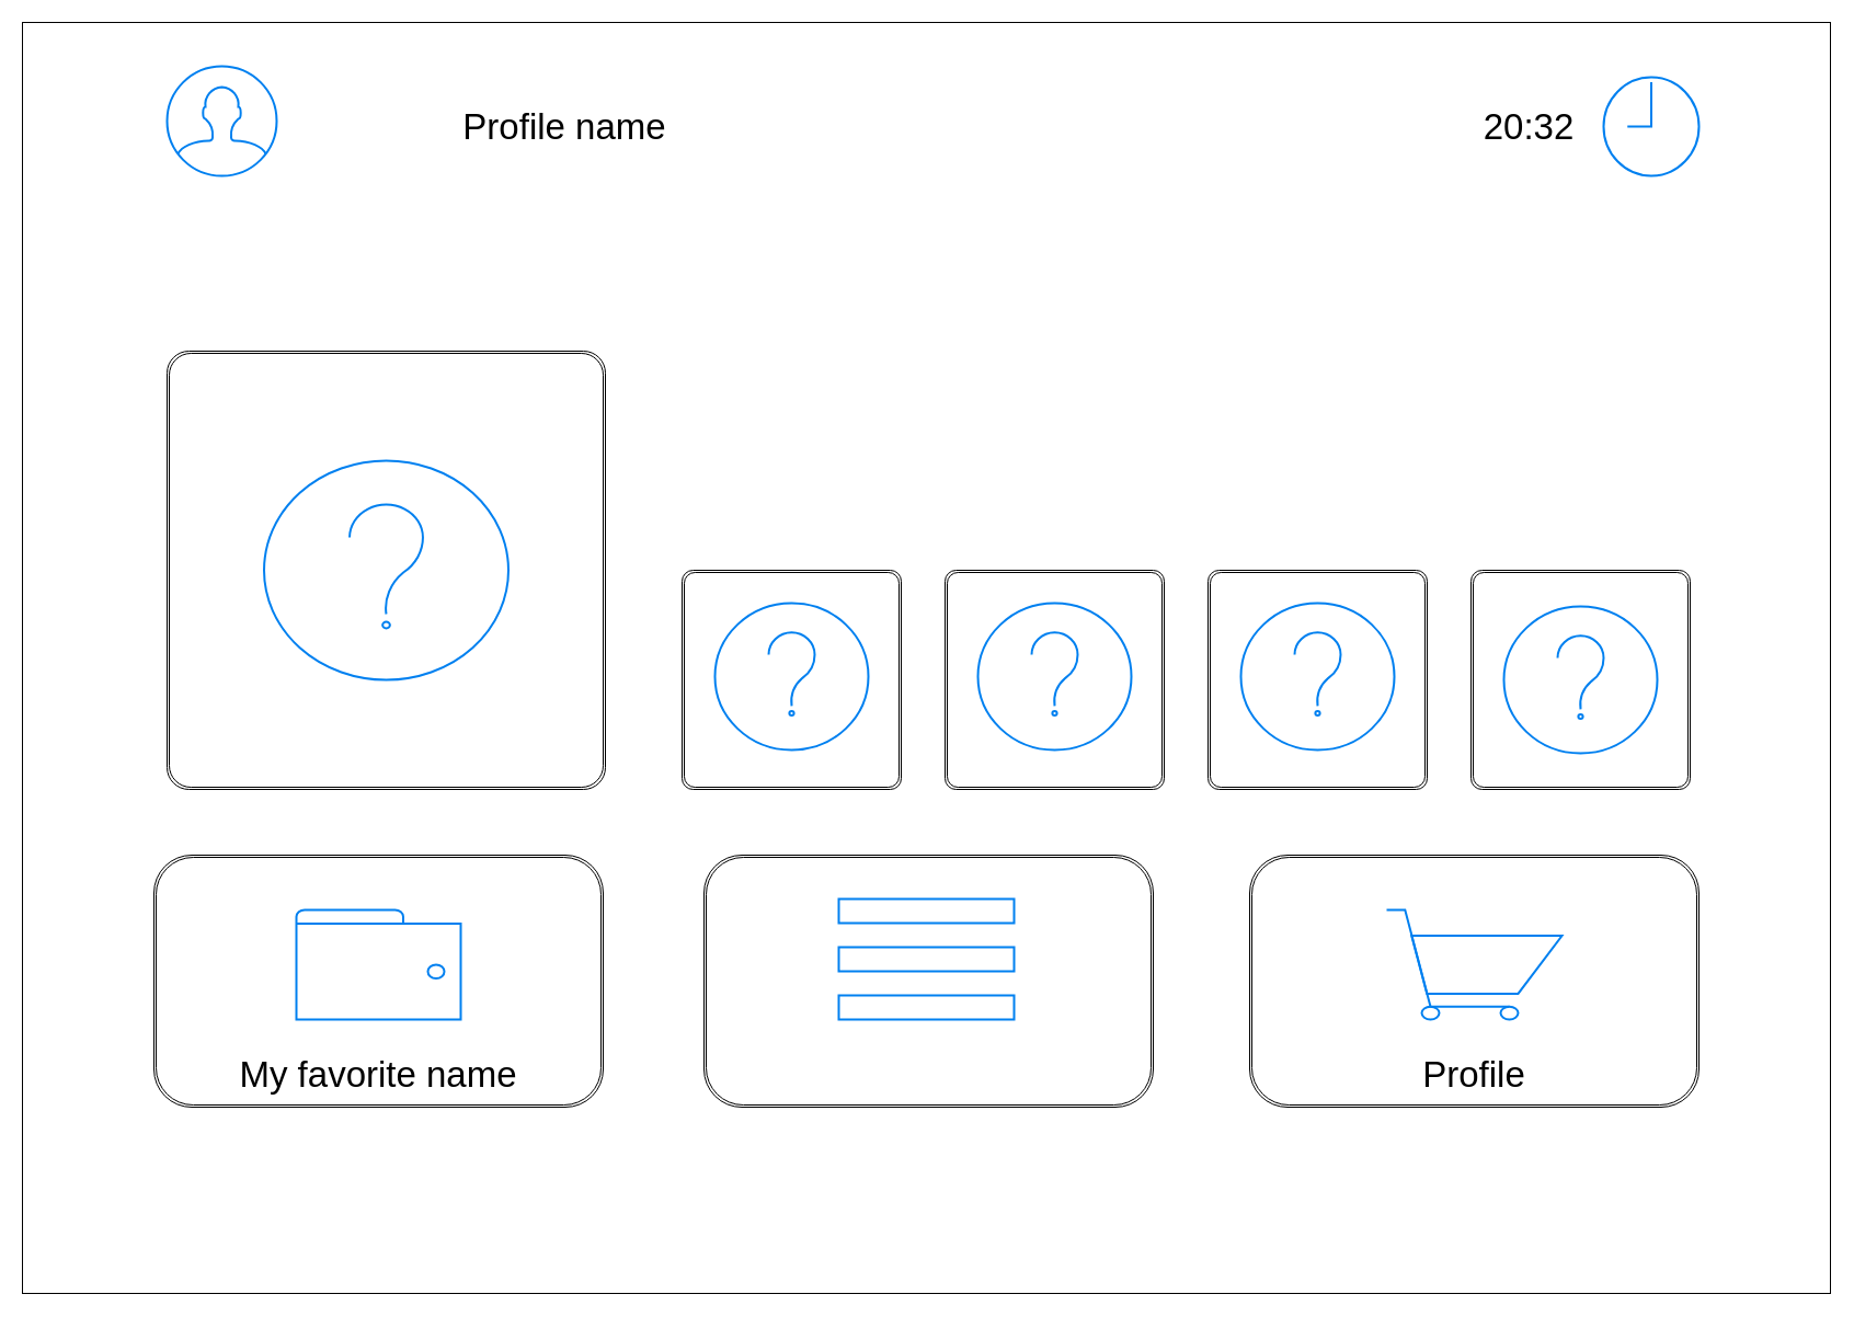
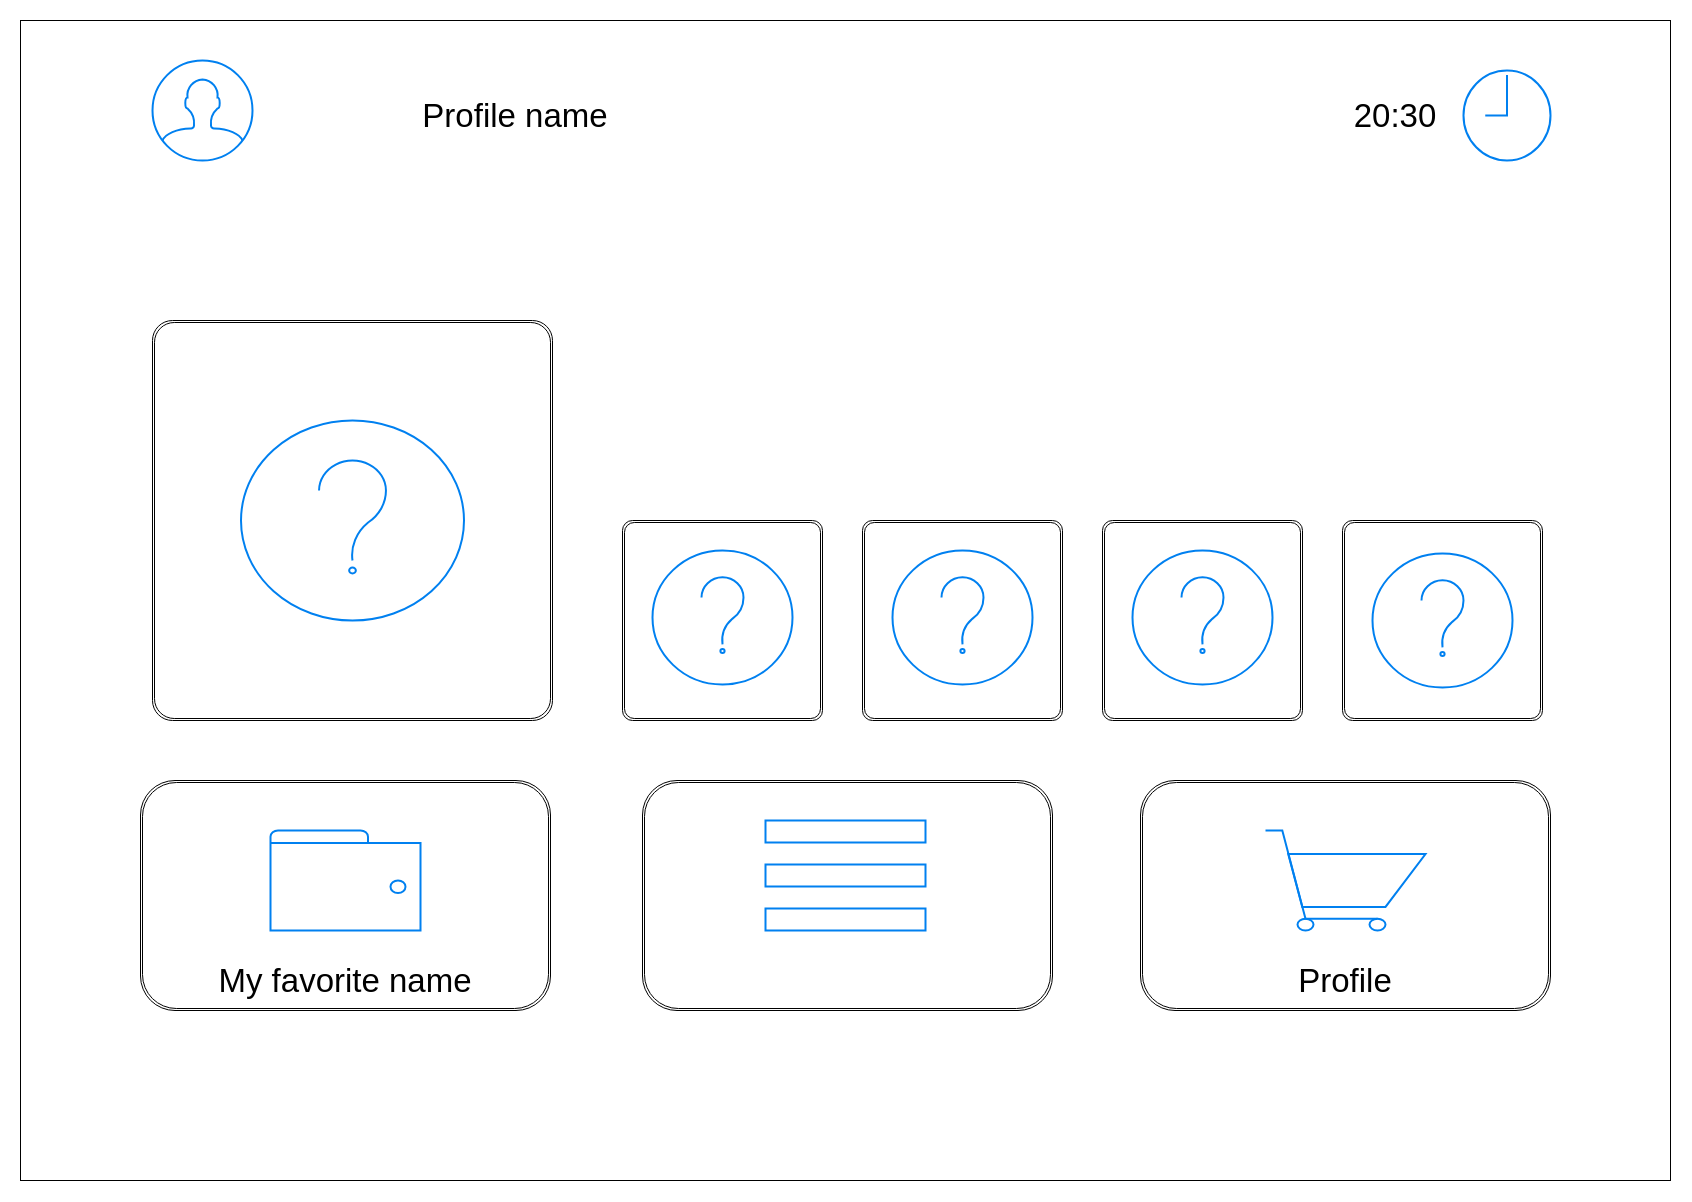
  <mxCell id="0" />
  <mxCell id="1" parent="0" />
  <mxCell id="2" value="" style="rounded=0;whiteSpace=wrap;html=1;" parent="1" vertex="1"><mxGeometry width="1650" height="1160" as="geometry" x="20" y="20" /></mxCell>
  <mxCell id="3" value="" style="shape=ext;double=1;rounded=1;whiteSpace=wrap;html=1;arcSize=5;" parent="1" vertex="1"><mxGeometry x="152" y="320" width="400" height="400" as="geometry" /></mxCell>
  <mxCell id="4" value="" style="shape=ext;double=1;rounded=1;whiteSpace=wrap;html=1;arcSize=5;" parent="1" vertex="1"><mxGeometry x="622" y="520" width="200" height="200" as="geometry" /></mxCell>
  <mxCell id="5" value="" style="shape=ext;double=1;rounded=1;whiteSpace=wrap;html=1;arcSize=5;" parent="1" vertex="1"><mxGeometry x="862" y="520" width="200" height="200" as="geometry" /></mxCell>
  <mxCell id="6" value="" style="shape=ext;double=1;rounded=1;whiteSpace=wrap;html=1;arcSize=5;" parent="1" vertex="1"><mxGeometry x="1102" y="520" width="200" height="200" as="geometry" /></mxCell>
  <mxCell id="7" value="" style="shape=ext;double=1;rounded=1;whiteSpace=wrap;html=1;arcSize=5;" parent="1" vertex="1"><mxGeometry x="1342" y="520" width="200" height="200" as="geometry" /></mxCell>
  <mxCell id="8" value="" style="shape=ext;double=1;rounded=1;whiteSpace=wrap;html=1;" parent="1" vertex="1"><mxGeometry x="140" y="780" width="410" height="230" as="geometry" /></mxCell>
  <mxCell id="9" value="" style="shape=ext;double=1;rounded=1;whiteSpace=wrap;html=1;" parent="1" vertex="1"><mxGeometry x="642" y="780" width="410" height="230" as="geometry" /></mxCell>
  <mxCell id="10" value="" style="shape=ext;double=1;rounded=1;whiteSpace=wrap;html=1;" parent="1" vertex="1"><mxGeometry x="1140" y="780" width="410" height="230" as="geometry" /></mxCell>
  <mxCell id="11" value="" style="html=1;verticalLabelPosition=bottom;align=center;labelBackgroundColor=#ffffff;verticalAlign=top;strokeWidth=2;strokeColor=#0080F0;shadow=0;dashed=0;shape=mxgraph.ios7.icons.clock;" parent="1" vertex="1"><mxGeometry x="1463" y="70" width="87" height="90" as="geometry" /></mxCell>
  <mxCell id="12" value="" style="html=1;verticalLabelPosition=bottom;align=center;labelBackgroundColor=#ffffff;verticalAlign=top;strokeWidth=2;strokeColor=#0080F0;shadow=0;dashed=0;shape=mxgraph.ios7.icons.user;" parent="1" vertex="1"><mxGeometry x="152" y="60" width="100" height="100" as="geometry" /></mxCell>
  <mxCell id="13" value="Profile name" style="text;html=1;strokeColor=none;fillColor=none;align=center;verticalAlign=middle;whiteSpace=wrap;rounded=0;fontSize=33;" parent="1" vertex="1"><mxGeometry x="390" y="100" width="250" height="30" as="geometry" /></mxCell>
- <mxCell id="14" value="20:32" style="text;html=1;strokeColor=none;fillColor=none;align=center;verticalAlign=middle;whiteSpace=wrap;rounded=0;fontSize=33;" parent="1" vertex="1"><mxGeometry x="1270" y="100" width="250" height="30" as="geometry" /></mxCell>
+ <mxCell id="14" value="20:30" style="text;html=1;strokeColor=none;fillColor=none;align=center;verticalAlign=middle;whiteSpace=wrap;rounded=0;fontSize=33;" parent="1" vertex="1"><mxGeometry x="1270" y="100" width="250" height="30" as="geometry" /></mxCell>
  <mxCell id="15" value="My favorite name" style="text;html=1;strokeColor=none;fillColor=none;align=center;verticalAlign=middle;whiteSpace=wrap;rounded=0;fontSize=33;" parent="1" vertex="1"><mxGeometry x="160" y="950" width="370" height="60" as="geometry" /></mxCell>
  <mxCell id="16" value="Profile" style="text;html=1;strokeColor=none;fillColor=none;align=center;verticalAlign=middle;whiteSpace=wrap;rounded=0;fontSize=33;" parent="1" vertex="1"><mxGeometry x="1160" y="950" width="370" height="60" as="geometry" /></mxCell>
  <mxCell id="17" value="" style="html=1;verticalLabelPosition=bottom;align=center;labelBackgroundColor=#ffffff;verticalAlign=top;strokeWidth=2;strokeColor=#0080F0;shadow=0;dashed=0;shape=mxgraph.ios7.icons.wallet;fontSize=33;" parent="1" vertex="1"><mxGeometry x="270" y="830" width="150" height="100" as="geometry" /></mxCell>
  <mxCell id="18" value="" style="html=1;verticalLabelPosition=bottom;align=center;labelBackgroundColor=#ffffff;verticalAlign=top;strokeWidth=2;strokeColor=#0080F0;shadow=0;dashed=0;shape=mxgraph.ios7.icons.shopping_cart;fontSize=33;" parent="1" vertex="1"><mxGeometry x="1265" y="830" width="160" height="100" as="geometry" /></mxCell>
  <mxCell id="19" value="" style="html=1;verticalLabelPosition=bottom;align=center;labelBackgroundColor=#ffffff;verticalAlign=top;strokeWidth=2;strokeColor=#0080F0;shadow=0;dashed=0;shape=mxgraph.ios7.icons.help;fontSize=33;" parent="1" vertex="1"><mxGeometry x="240.5" y="420" width="223" height="200" as="geometry" /></mxCell>
  <mxCell id="20" value="" style="html=1;verticalLabelPosition=bottom;align=center;labelBackgroundColor=#ffffff;verticalAlign=top;strokeWidth=2;strokeColor=#0080F0;shadow=0;dashed=0;shape=mxgraph.ios7.icons.help;fontSize=33;" parent="1" vertex="1"><mxGeometry x="652" y="550" width="140" height="134" as="geometry" /></mxCell>
  <mxCell id="21" value="" style="html=1;verticalLabelPosition=bottom;align=center;labelBackgroundColor=#ffffff;verticalAlign=top;strokeWidth=2;strokeColor=#0080F0;shadow=0;dashed=0;shape=mxgraph.ios7.icons.help;fontSize=33;" parent="1" vertex="1"><mxGeometry x="892" y="550" width="140" height="134" as="geometry" /></mxCell>
  <mxCell id="22" value="" style="html=1;verticalLabelPosition=bottom;align=center;labelBackgroundColor=#ffffff;verticalAlign=top;strokeWidth=2;strokeColor=#0080F0;shadow=0;dashed=0;shape=mxgraph.ios7.icons.help;fontSize=33;" parent="1" vertex="1"><mxGeometry x="1132" y="550" width="140" height="134" as="geometry" /></mxCell>
  <mxCell id="23" value="" style="html=1;verticalLabelPosition=bottom;align=center;labelBackgroundColor=#ffffff;verticalAlign=top;strokeWidth=2;strokeColor=#0080F0;shadow=0;dashed=0;shape=mxgraph.ios7.icons.help;fontSize=33;" parent="1" vertex="1"><mxGeometry x="1372" y="553" width="140" height="134" as="geometry" /></mxCell>
  <mxCell id="24" value="" style="html=1;verticalLabelPosition=bottom;align=center;labelBackgroundColor=#ffffff;verticalAlign=top;strokeWidth=2;strokeColor=#0080F0;shadow=0;dashed=0;shape=mxgraph.ios7.icons.options;pointerEvents=1;fontSize=33;" parent="1" vertex="1"><mxGeometry x="765" y="820" width="160" height="110" as="geometry" /></mxCell>
